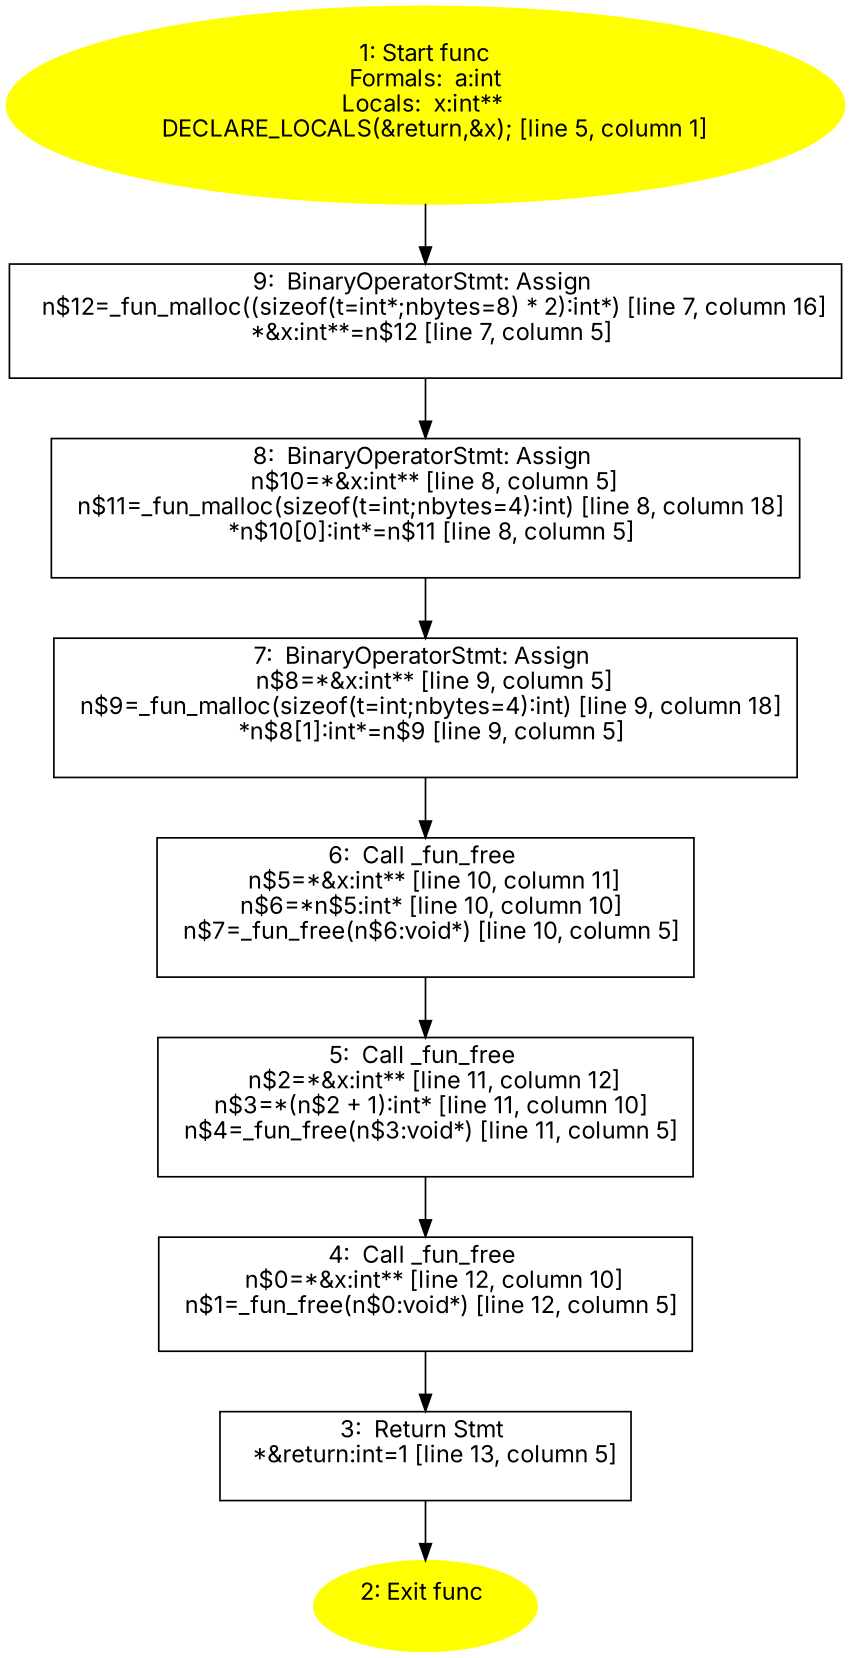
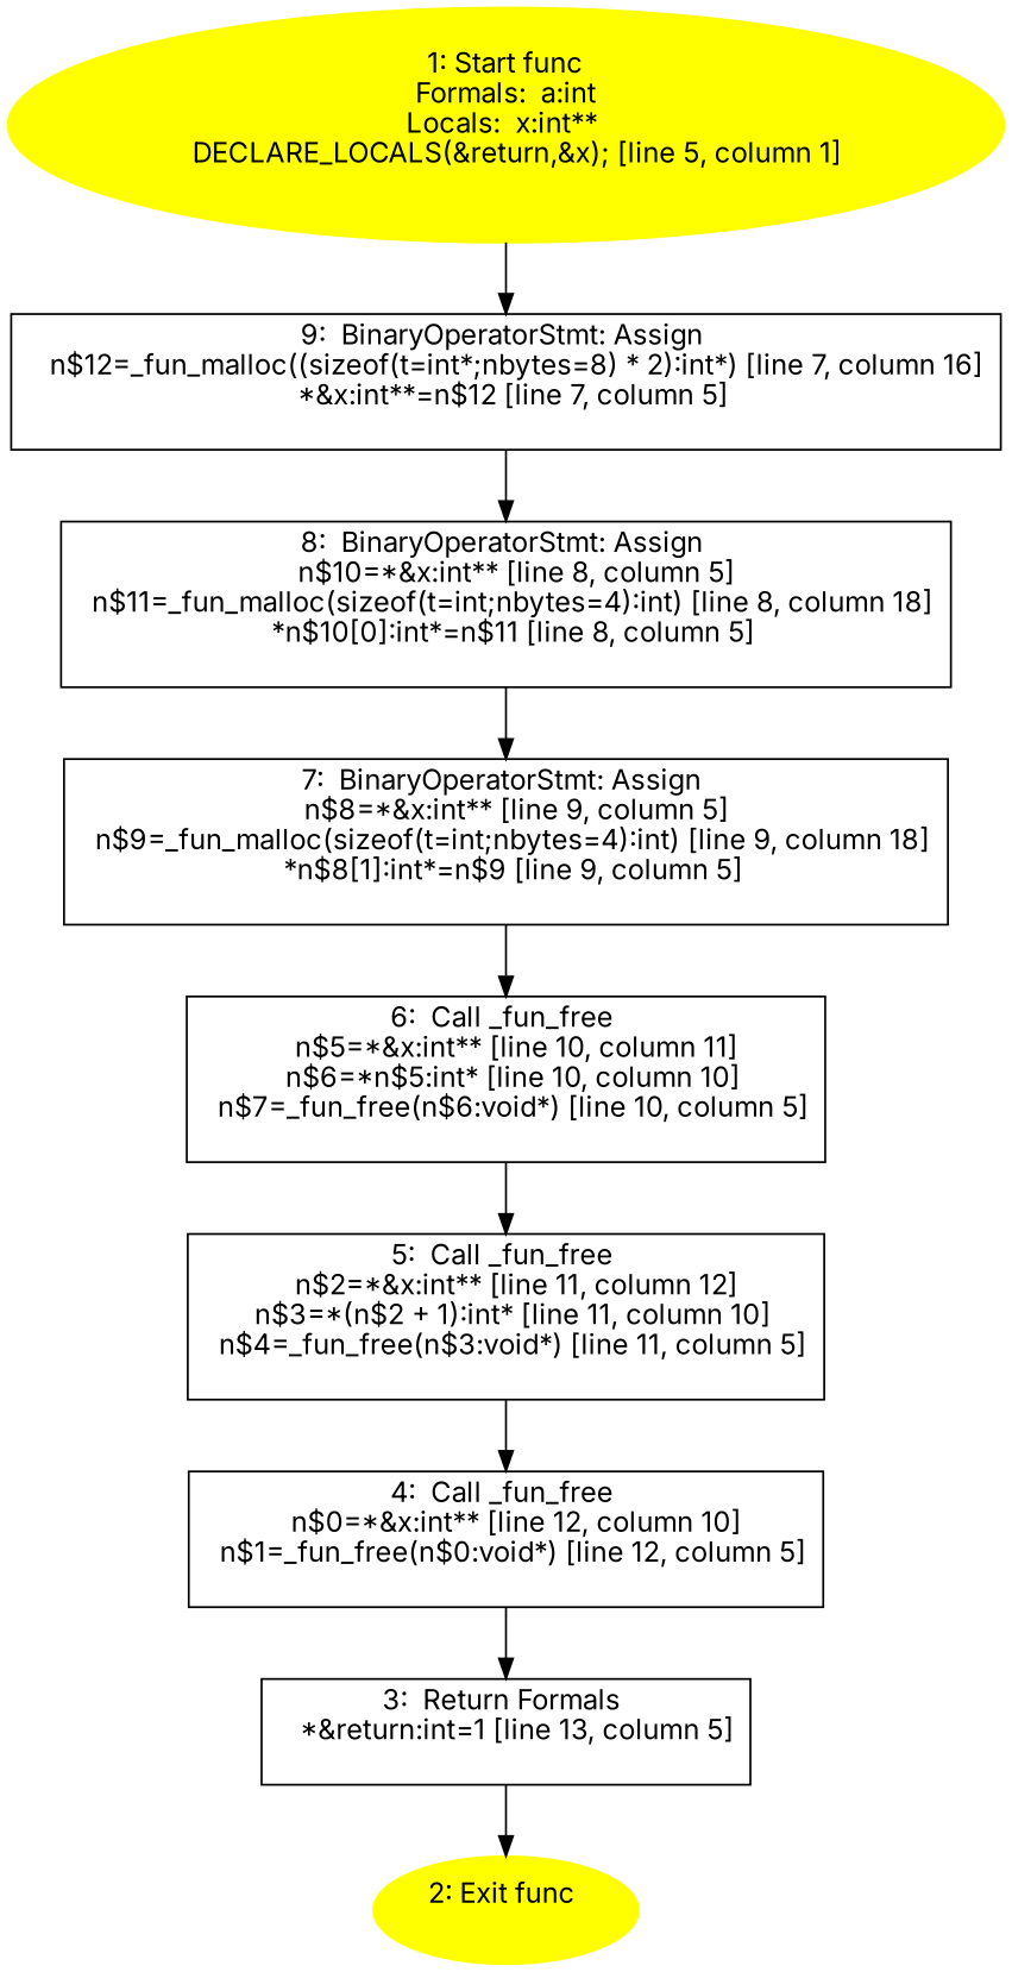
  digraph {
    fontname=Inter
    node [fontname=Inter shape=box]
    edge [fontname=Inter]
    n1 [color=yellow label="1: Start func\nFormals:  a:int\nLocals:  x:int** \n   DECLARE_LOCALS(&return,&x); [line 5, column 1]\n " style=filled shape=""]
    n2 [label="9:  BinaryOperatorStmt: Assign \n   n$12=_fun_malloc((sizeof(t=int*;nbytes=8) * 2):int*) [line 7, column 16]\n  *&x:int**=n$12 [line 7, column 5]\n "]
    n3 [label="8:  BinaryOperatorStmt: Assign \n   n$10=*&x:int** [line 8, column 5]\n  n$11=_fun_malloc(sizeof(t=int;nbytes=4):int) [line 8, column 18]\n  *n$10[0]:int*=n$11 [line 8, column 5]\n "]
    n4 [color=yellow label="2: Exit func \n  " style=filled shape=""]
-   n5 [label="3:  Return Stmt \n   *&return:int=1 [line 13, column 5]\n "]
+   n5 [label="3:  Return Formals \n   *&return:int=1 [line 13, column 5]\n "]
    n6 [label="4:  Call _fun_free \n   n$0=*&x:int** [line 12, column 10]\n  n$1=_fun_free(n$0:void*) [line 12, column 5]\n "]
    n7 [label="5:  Call _fun_free \n   n$2=*&x:int** [line 11, column 12]\n  n$3=*(n$2 + 1):int* [line 11, column 10]\n  n$4=_fun_free(n$3:void*) [line 11, column 5]\n "]
    n8 [label="6:  Call _fun_free \n   n$5=*&x:int** [line 10, column 11]\n  n$6=*n$5:int* [line 10, column 10]\n  n$7=_fun_free(n$6:void*) [line 10, column 5]\n "]
    n9 [label="7:  BinaryOperatorStmt: Assign \n   n$8=*&x:int** [line 9, column 5]\n  n$9=_fun_malloc(sizeof(t=int;nbytes=4):int) [line 9, column 18]\n  *n$8[1]:int*=n$9 [line 9, column 5]\n "]
    n1 -> n2
    n2 -> n3
    n3 -> n9
    n5 -> n4
    n6 -> n5
    n7 -> n6
    n8 -> n7
    n9 -> n8
  }
